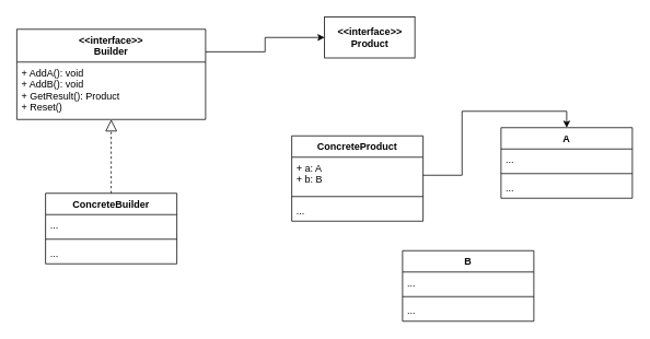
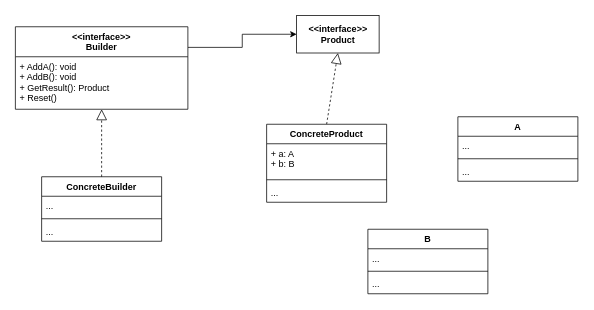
  <mxCell id="0" />
  <mxCell id="1" parent="0" />
  <mxCell id="2" style="edgeStyle=orthogonalEdgeStyle;rounded=0;orthogonalLoop=1;jettySize=auto;html=1;exitX=1;exitY=0.25;exitDx=0;exitDy=0;entryX=0;entryY=0.5;entryDx=0;entryDy=0;" edge="1" parent="1" source="3" target="5"><mxGeometry relative="1" as="geometry" /></mxCell>
  <mxCell id="3" value="&lt;&lt;interface&gt;&gt;&#10;Builder" style="swimlane;fontStyle=1;align=center;verticalAlign=top;childLayout=stackLayout;horizontal=1;startSize=40;horizontalStack=0;resizeParent=1;resizeParentMax=0;resizeLast=0;collapsible=1;marginBottom=0;" vertex="1" parent="1"><mxGeometry x="20" y="35" width="230" height="110" as="geometry" /></mxCell>
  <mxCell id="4" value="+ AddA(): void&#10;+ AddB(): void&#10;+ GetResult(): Product&#10;+ Reset()" style="text;strokeColor=none;fillColor=none;align=left;verticalAlign=top;spacingLeft=4;spacingRight=4;overflow=hidden;rotatable=0;points=[[0,0.5],[1,0.5]];portConstraint=eastwest;" vertex="1" parent="3"><mxGeometry y="40" width="230" height="70" as="geometry" /></mxCell>
  <mxCell id="5" value="&lt;b&gt;&amp;lt;&amp;lt;interface&amp;gt;&amp;gt;&lt;br&gt;Product&lt;/b&gt;" style="html=1;" vertex="1" parent="1"><mxGeometry x="395" y="20" width="110" height="50" as="geometry" /></mxCell>
  <mxCell id="6" value="A" style="swimlane;fontStyle=1;align=center;verticalAlign=top;childLayout=stackLayout;horizontal=1;startSize=26;horizontalStack=0;resizeParent=1;resizeParentMax=0;resizeLast=0;collapsible=1;marginBottom=0;" vertex="1" parent="1"><mxGeometry x="610" y="155" width="160" height="86" as="geometry" /></mxCell>
  <mxCell id="7" value="..." style="text;strokeColor=none;fillColor=none;align=left;verticalAlign=top;spacingLeft=4;spacingRight=4;overflow=hidden;rotatable=0;points=[[0,0.5],[1,0.5]];portConstraint=eastwest;" vertex="1" parent="6"><mxGeometry y="26" width="160" height="26" as="geometry" /></mxCell>
  <mxCell id="8" value="" style="line;strokeWidth=1;fillColor=none;align=left;verticalAlign=middle;spacingTop=-1;spacingLeft=3;spacingRight=3;rotatable=0;labelPosition=right;points=[];portConstraint=eastwest;" vertex="1" parent="6"><mxGeometry y="52" width="160" height="8" as="geometry" /></mxCell>
  <mxCell id="9" value="..." style="text;strokeColor=none;fillColor=none;align=left;verticalAlign=top;spacingLeft=4;spacingRight=4;overflow=hidden;rotatable=0;points=[[0,0.5],[1,0.5]];portConstraint=eastwest;" vertex="1" parent="6"><mxGeometry y="60" width="160" height="26" as="geometry" /></mxCell>
+ <mxCell id="10" value="" style="endArrow=block;dashed=1;endFill=0;endSize=12;html=1;entryX=0.5;entryY=1;entryDx=0;entryDy=0;exitX=0.5;exitY=0;exitDx=0;exitDy=0;" edge="1" parent="1" source="11" target="5"><mxGeometry width="160" relative="1" as="geometry"><mxPoint x="430" y="155" as="sourcePoint" /><mxPoint x="590" y="155" as="targetPoint" /></mxGeometry></mxCell>
  <mxCell id="11" value="ConcreteProduct" style="swimlane;fontStyle=1;align=center;verticalAlign=top;childLayout=stackLayout;horizontal=1;startSize=26;horizontalStack=0;resizeParent=1;resizeParentMax=0;resizeLast=0;collapsible=1;marginBottom=0;" vertex="1" parent="1"><mxGeometry x="355" y="165" width="160" height="104" as="geometry" /></mxCell>
  <mxCell id="12" value="+ a: A&#10;+ b: B" style="text;strokeColor=none;fillColor=none;align=left;verticalAlign=top;spacingLeft=4;spacingRight=4;overflow=hidden;rotatable=0;points=[[0,0.5],[1,0.5]];portConstraint=eastwest;" vertex="1" parent="11"><mxGeometry y="26" width="160" height="44" as="geometry" /></mxCell>
  <mxCell id="13" value="" style="line;strokeWidth=1;fillColor=none;align=left;verticalAlign=middle;spacingTop=-1;spacingLeft=3;spacingRight=3;rotatable=0;labelPosition=right;points=[];portConstraint=eastwest;" vertex="1" parent="11"><mxGeometry y="70" width="160" height="8" as="geometry" /></mxCell>
  <mxCell id="14" value="..." style="text;strokeColor=none;fillColor=none;align=left;verticalAlign=top;spacingLeft=4;spacingRight=4;overflow=hidden;rotatable=0;points=[[0,0.5],[1,0.5]];portConstraint=eastwest;" vertex="1" parent="11"><mxGeometry y="78" width="160" height="26" as="geometry" /></mxCell>
- <mxCell id="15" style="edgeStyle=orthogonalEdgeStyle;rounded=0;orthogonalLoop=1;jettySize=auto;html=1;exitX=1;exitY=0.5;exitDx=0;exitDy=0;entryX=0.5;entryY=0;entryDx=0;entryDy=0;" edge="1" parent="1" source="12" target="6"><mxGeometry relative="1" as="geometry" /></mxCell>
  <mxCell id="16" value="B" style="swimlane;fontStyle=1;align=center;verticalAlign=top;childLayout=stackLayout;horizontal=1;startSize=26;horizontalStack=0;resizeParent=1;resizeParentMax=0;resizeLast=0;collapsible=1;marginBottom=0;" vertex="1" parent="1"><mxGeometry x="490" y="305" width="160" height="86" as="geometry" /></mxCell>
  <mxCell id="17" value="..." style="text;strokeColor=none;fillColor=none;align=left;verticalAlign=top;spacingLeft=4;spacingRight=4;overflow=hidden;rotatable=0;points=[[0,0.5],[1,0.5]];portConstraint=eastwest;" vertex="1" parent="16"><mxGeometry y="26" width="160" height="26" as="geometry" /></mxCell>
  <mxCell id="18" value="" style="line;strokeWidth=1;fillColor=none;align=left;verticalAlign=middle;spacingTop=-1;spacingLeft=3;spacingRight=3;rotatable=0;labelPosition=right;points=[];portConstraint=eastwest;" vertex="1" parent="16"><mxGeometry y="52" width="160" height="8" as="geometry" /></mxCell>
  <mxCell id="19" value="..." style="text;strokeColor=none;fillColor=none;align=left;verticalAlign=top;spacingLeft=4;spacingRight=4;overflow=hidden;rotatable=0;points=[[0,0.5],[1,0.5]];portConstraint=eastwest;" vertex="1" parent="16"><mxGeometry y="60" width="160" height="26" as="geometry" /></mxCell>
  <mxCell id="20" value="ConcreteBuilder" style="swimlane;fontStyle=1;align=center;verticalAlign=top;childLayout=stackLayout;horizontal=1;startSize=26;horizontalStack=0;resizeParent=1;resizeParentMax=0;resizeLast=0;collapsible=1;marginBottom=0;" vertex="1" parent="1"><mxGeometry x="55" y="235" width="160" height="86" as="geometry" /></mxCell>
  <mxCell id="21" value="..." style="text;strokeColor=none;fillColor=none;align=left;verticalAlign=top;spacingLeft=4;spacingRight=4;overflow=hidden;rotatable=0;points=[[0,0.5],[1,0.5]];portConstraint=eastwest;" vertex="1" parent="20"><mxGeometry y="26" width="160" height="26" as="geometry" /></mxCell>
  <mxCell id="22" value="" style="line;strokeWidth=1;fillColor=none;align=left;verticalAlign=middle;spacingTop=-1;spacingLeft=3;spacingRight=3;rotatable=0;labelPosition=right;points=[];portConstraint=eastwest;" vertex="1" parent="20"><mxGeometry y="52" width="160" height="8" as="geometry" /></mxCell>
  <mxCell id="23" value="..." style="text;strokeColor=none;fillColor=none;align=left;verticalAlign=top;spacingLeft=4;spacingRight=4;overflow=hidden;rotatable=0;points=[[0,0.5],[1,0.5]];portConstraint=eastwest;" vertex="1" parent="20"><mxGeometry y="60" width="160" height="26" as="geometry" /></mxCell>
  <mxCell id="24" value="" style="endArrow=block;dashed=1;endFill=0;endSize=12;html=1;exitX=0.5;exitY=0;exitDx=0;exitDy=0;" edge="1" parent="1" source="20" target="4"><mxGeometry width="160" relative="1" as="geometry"><mxPoint x="134.5" y="215" as="sourcePoint" /><mxPoint x="134.5" y="135" as="targetPoint" /></mxGeometry></mxCell>
